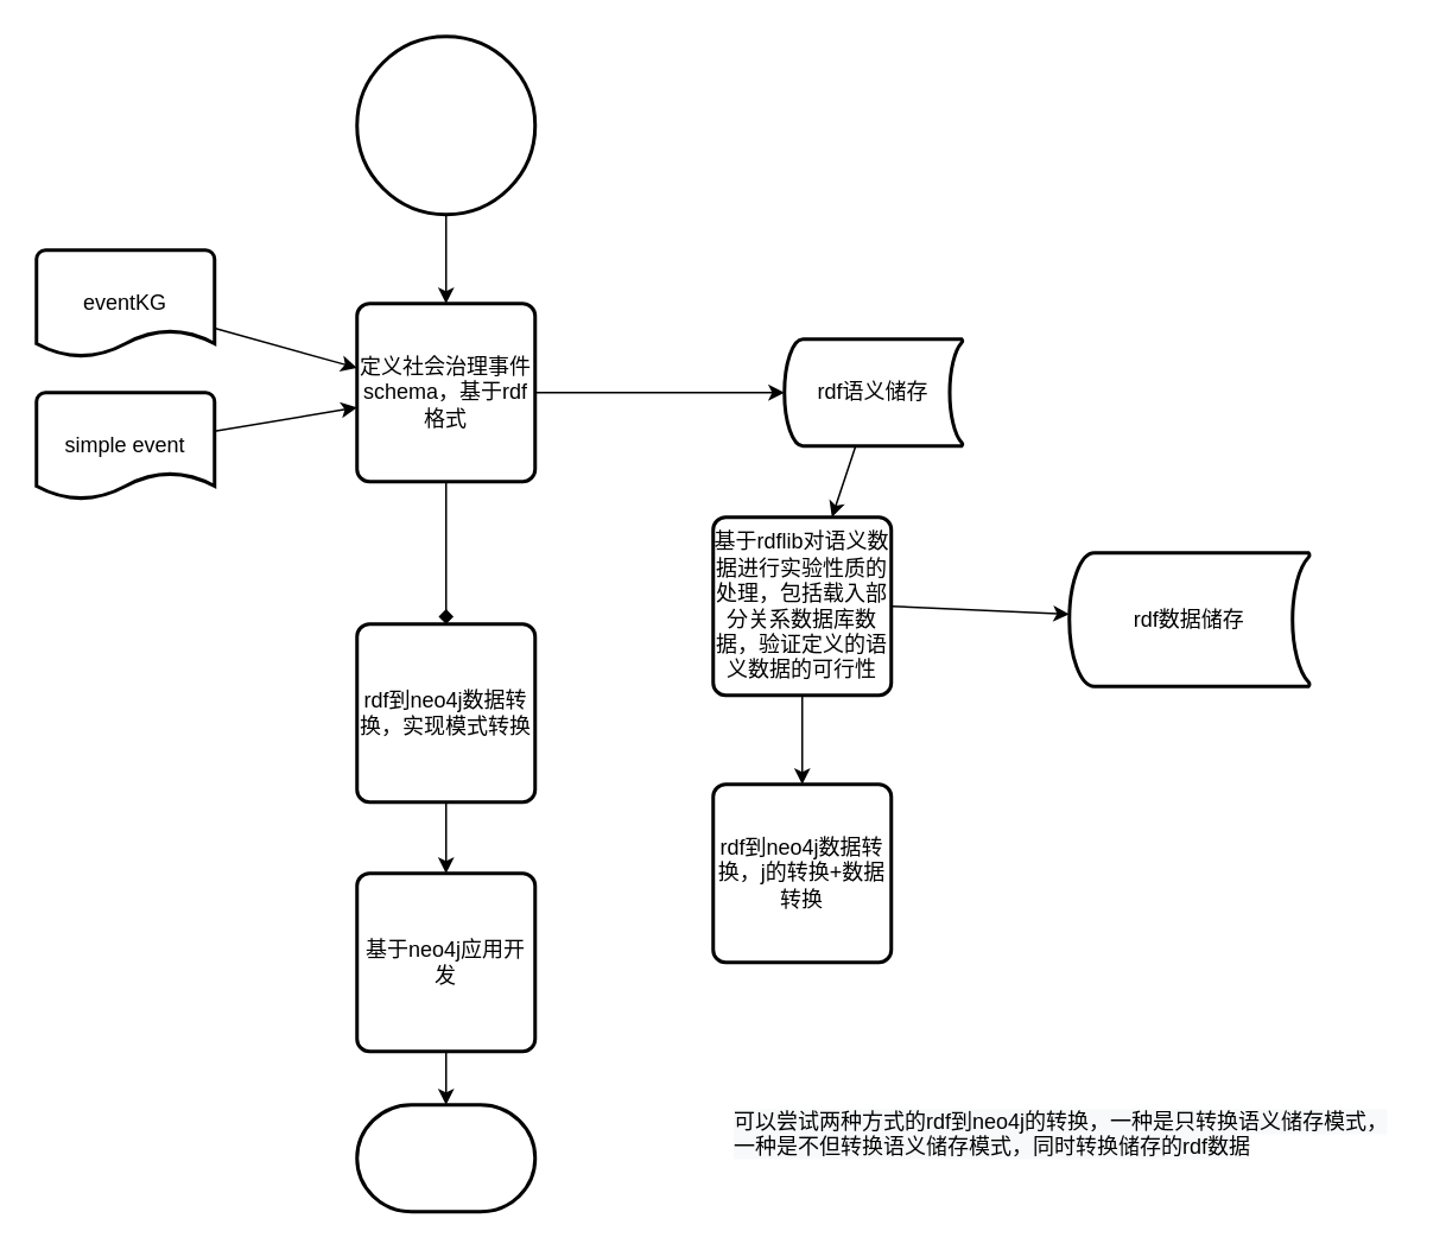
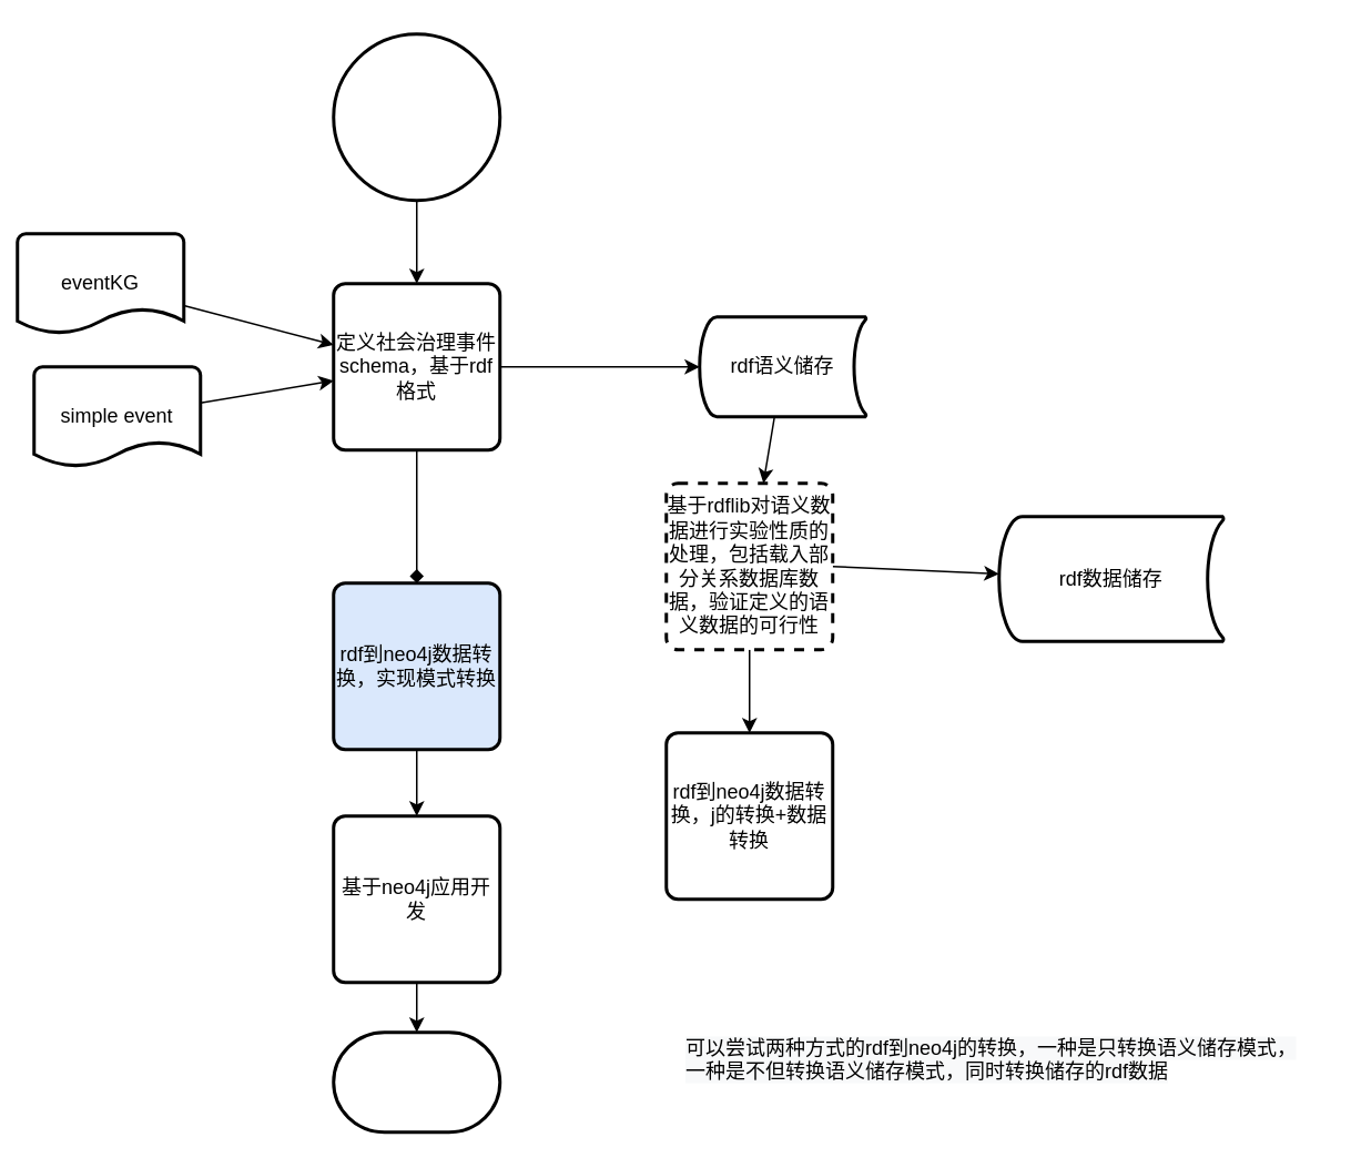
  <mxCell id="0" />
  <mxCell id="1" parent="0" />
  <mxCell id="2" value="" parent="1" vertex="1" style="strokeWidth=2;html=1;shape=mxgraph.flowchart.terminator;whiteSpace=wrap;"><mxGeometry as="geometry" y="620" x="200" width="100" height="60" /></mxCell>
  <mxCell id="3" parent="1" style="edgeStyle=none;rounded=0;orthogonalLoop=1;jettySize=auto;html=1;exitX=0.5;exitY=1;exitDx=0;exitDy=0;exitPerimeter=0;" target="9" source="4" edge="1"><mxGeometry as="geometry" relative="1" /></mxCell>
  <mxCell id="4" value="" parent="1" vertex="1" style="strokeWidth=2;html=1;shape=mxgraph.flowchart.start_2;whiteSpace=wrap;"><mxGeometry as="geometry" y="20" x="200" width="100" height="100" /></mxCell>
  <mxCell id="5" value="" parent="1" style="edgeStyle=none;rounded=0;orthogonalLoop=1;jettySize=auto;html=1;" target="16" source="6" edge="1"><mxGeometry as="geometry" relative="1" /></mxCell>
- <mxCell id="6" value="rdf语义储存" parent="1" vertex="1" style="strokeWidth=2;html=1;shape=mxgraph.flowchart.stored_data;whiteSpace=wrap;"><mxGeometry x="440" y="190" as="geometry" width="100" height="60" /></mxCell>
+ <mxCell id="6" value="rdf语义储存" parent="1" vertex="1" style="strokeWidth=2;html=1;shape=mxgraph.flowchart.stored_data;whiteSpace=wrap;"><mxGeometry as="geometry" y="190" x="420" width="100" height="60" /></mxCell>
  <mxCell id="7" parent="1" style="edgeStyle=orthogonalEdgeStyle;rounded=0;orthogonalLoop=1;jettySize=auto;html=1;exitX=1;exitY=0.5;exitDx=0;exitDy=0;entryX=0;entryY=0.5;entryDx=0;entryDy=0;entryPerimeter=0;" target="6" source="9" edge="1"><mxGeometry as="geometry" relative="1" /></mxCell>
  <mxCell id="8" parent="1" style="edgeStyle=none;rounded=0;orthogonalLoop=1;jettySize=auto;html=1;exitX=0.5;exitY=1;exitDx=0;exitDy=0;endArrow=diamond;" target="20" source="9" edge="1"><mxGeometry as="geometry" relative="1" /></mxCell>
  <mxCell id="9" value="定义社会治理事件schema，基于rdf格式" parent="1" vertex="1" style="rounded=1;whiteSpace=wrap;html=1;absoluteArcSize=1;arcSize=14;strokeWidth=2;"><mxGeometry as="geometry" y="170" x="200" width="100" height="100" /></mxCell>
  <mxCell id="10" value="" parent="1" style="edgeStyle=none;rounded=0;orthogonalLoop=1;jettySize=auto;html=1;" target="9" source="11" edge="1"><mxGeometry as="geometry" relative="1" /></mxCell>
- <mxCell id="11" value="eventKG" parent="1" vertex="1" style="strokeWidth=2;html=1;shape=mxgraph.flowchart.document2;whiteSpace=wrap;size=0.25;"><mxGeometry as="geometry" y="140" x="20" width="100" height="60" /></mxCell>
+ <mxCell id="11" value="eventKG" parent="1" vertex="1" style="strokeWidth=2;html=1;shape=mxgraph.flowchart.document2;whiteSpace=wrap;size=0.25;"><mxGeometry x="10" y="140" as="geometry" width="100" height="60" /></mxCell>
  <mxCell id="12" value="" parent="1" style="edgeStyle=none;rounded=0;orthogonalLoop=1;jettySize=auto;html=1;" target="9" source="13" edge="1"><mxGeometry as="geometry" relative="1" /></mxCell>
  <mxCell id="13" value="simple event" parent="1" vertex="1" style="strokeWidth=2;html=1;shape=mxgraph.flowchart.document2;whiteSpace=wrap;size=0.25;"><mxGeometry as="geometry" y="220" x="20" width="100" height="60" /></mxCell>
  <mxCell id="14" parent="1" style="edgeStyle=none;rounded=0;orthogonalLoop=1;jettySize=auto;html=1;exitX=1;exitY=0.5;exitDx=0;exitDy=0;" target="17" source="16" edge="1"><mxGeometry as="geometry" relative="1" /></mxCell>
  <mxCell id="15" value="" parent="1" style="edgeStyle=none;rounded=0;orthogonalLoop=1;jettySize=auto;html=1;" target="23" source="16" edge="1"><mxGeometry as="geometry" relative="1" /></mxCell>
- <mxCell id="16" value="基于rdflib对语义数据进行实验性质的处理，包括载入部分关系数据库数据，验证定义的语义数据的可行性" parent="1" vertex="1" style="rounded=1;whiteSpace=wrap;html=1;absoluteArcSize=1;arcSize=14;strokeWidth=2;"><mxGeometry as="geometry" y="290" x="400" width="100" height="100" /></mxCell>
+ <mxCell id="16" value="基于rdflib对语义数据进行实验性质的处理，包括载入部分关系数据库数据，验证定义的语义数据的可行性" parent="1" vertex="1" style="rounded=1;whiteSpace=wrap;html=1;absoluteArcSize=1;arcSize=14;strokeWidth=2;dashed=1;"><mxGeometry as="geometry" y="290" x="400" width="100" height="100" /></mxCell>
  <mxCell id="17" value="rdf数据储存" parent="1" vertex="1" style="strokeWidth=2;html=1;shape=mxgraph.flowchart.stored_data;whiteSpace=wrap;"><mxGeometry x="600" y="310" as="geometry" width="135" height="75" /></mxCell>
  <mxCell id="18" value="&lt;span style=&quot;display: inline ; float: none ; background-color: rgb(248 , 249 , 250) ; color: rgb(0 , 0 , 0) ; font-family: &amp;#34;helvetica&amp;#34; ; font-size: 12px ; font-style: normal ; font-variant: normal ; font-weight: normal ; letter-spacing: normal ; line-height: 1.2 ; overflow-wrap: normal ; text-align: center ; text-decoration: none ; text-indent: 0px ; text-transform: none ; white-space: nowrap ; word-spacing: 0px&quot;&gt;可以尝试两种方式的rdf到neo4j的转换，一种是只转换语义储存模式，&lt;br&gt;一种是不但转换语义储存模式，同时转换储存的rdf数据&lt;/span&gt;" parent="1" vertex="1" style="text;html=1;resizable=0;points=[];autosize=1;align=left;verticalAlign=top;spacingTop=-4;"><mxGeometry as="geometry" y="620" x="410" width="380" height="30" /></mxCell>
  <mxCell id="19" parent="1" style="edgeStyle=none;rounded=0;orthogonalLoop=1;jettySize=auto;html=1;exitX=0.5;exitY=1;exitDx=0;exitDy=0;" target="22" source="20" edge="1"><mxGeometry as="geometry" relative="1" /></mxCell>
- <mxCell id="20" value="rdf到neo4j数据转换，实现模式转换" parent="1" vertex="1" style="rounded=1;whiteSpace=wrap;html=1;absoluteArcSize=1;arcSize=14;strokeWidth=2;"><mxGeometry as="geometry" y="350" x="200" width="100" height="100" /></mxCell>
+ <mxCell id="20" value="rdf到neo4j数据转换，实现模式转换" parent="1" vertex="1" style="rounded=1;whiteSpace=wrap;html=1;absoluteArcSize=1;arcSize=14;strokeWidth=2;fillColor=#dae8fc;"><mxGeometry as="geometry" y="350" x="200" width="100" height="100" /></mxCell>
  <mxCell id="21" parent="1" style="edgeStyle=none;rounded=0;orthogonalLoop=1;jettySize=auto;html=1;exitX=0.5;exitY=1;exitDx=0;exitDy=0;" target="2" source="22" edge="1"><mxGeometry as="geometry" relative="1" /></mxCell>
  <mxCell id="22" value="基于neo4j应用开发" parent="1" vertex="1" style="rounded=1;whiteSpace=wrap;html=1;absoluteArcSize=1;arcSize=14;strokeWidth=2;"><mxGeometry as="geometry" y="490" x="200" width="100" height="100" /></mxCell>
  <mxCell id="23" value="rdf到neo4j数据转换，j的转换+数据转换" parent="1" vertex="1" style="rounded=1;whiteSpace=wrap;html=1;absoluteArcSize=1;arcSize=14;strokeWidth=2;"><mxGeometry as="geometry" y="440" x="400" width="100" height="100" /></mxCell>
